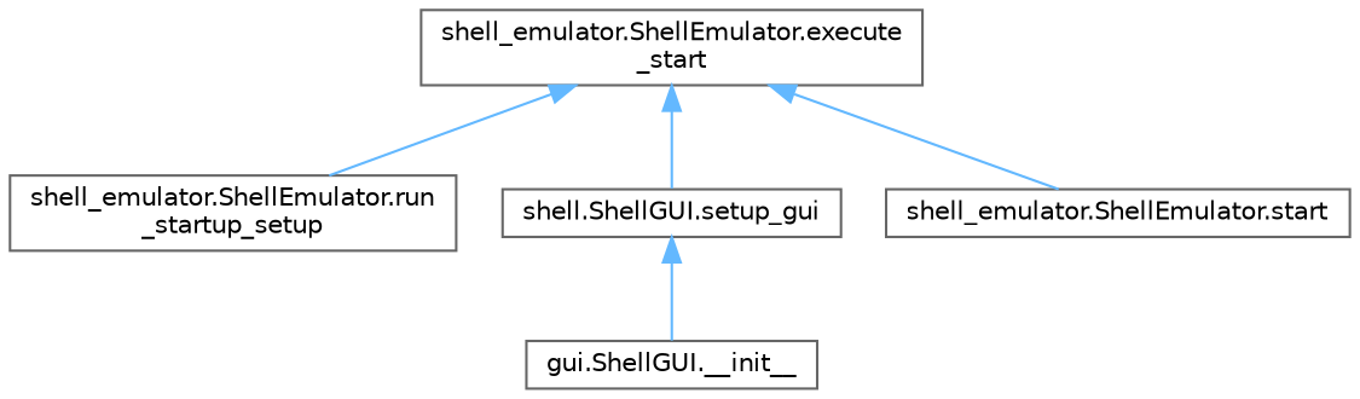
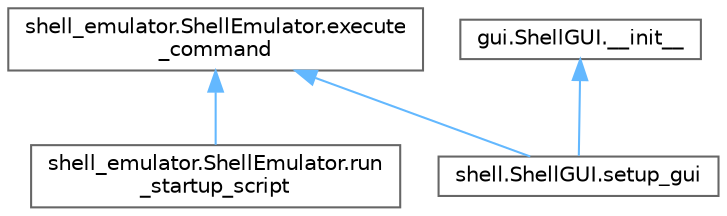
  digraph {
    rankdir=TB
    node [color=grey40 fillcolor=white fontname=Helvetica fontsize=10 shape=box style=filled]
    edge [color=steelblue1 dir=back fontname=Helvetica fontsize=10 labelfontname=Helvetica labelfontsize=10 style=solid]
-   n1 [height=0.2 label="shell_emulator.ShellEmulator.execute\l_start" width=0.4]
-   n2 [height=0.2 label="shell_emulator.ShellEmulator.run\l_startup_setup" width=0.4]
+   n1 [height=0.2 label="shell_emulator.ShellEmulator.execute\l_command" width=0.4]
+   n2 [height=0.2 label="shell_emulator.ShellEmulator.run\l_startup_script" width=0.4]
    n3 [height=0.2 label="shell.ShellGUI.setup_gui" width=0.4]
-   n4 [height=0.2 label="shell_emulator.ShellEmulator.start" width=0.4]
    n5 [height=0.2 label="gui.ShellGUI.__init__" width=0.4]
    n1 -> n2
    n1 -> n3
-   n1 -> n4
-   n3 -> n5
+   n5 -> n3
  }
